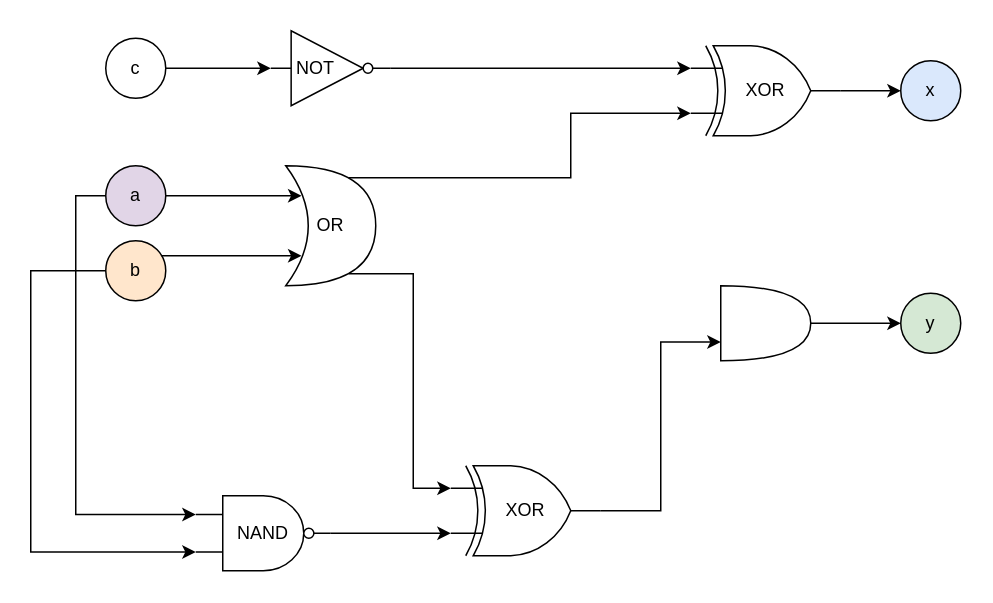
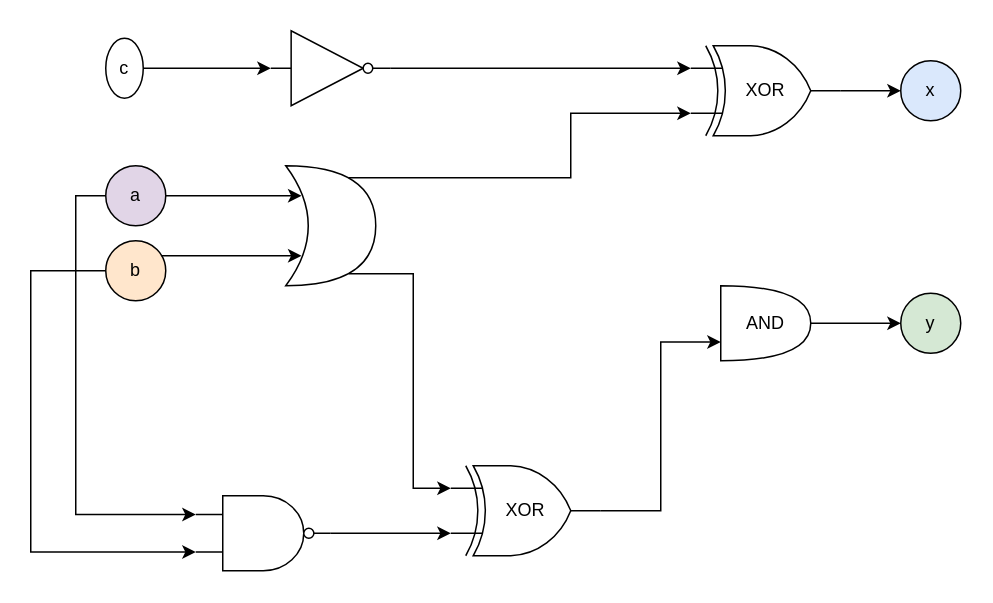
  <mxCell id="0" />
  <mxCell id="1" parent="0" />
  <mxCell id="2" value="" style="edgeStyle=orthogonalEdgeStyle;rounded=0;orthogonalLoop=1;jettySize=auto;html=1;entryX=0.175;entryY=0.25;entryDx=0;entryDy=0;entryPerimeter=0;" parent="1" source="3" target="11" edge="1"><mxGeometry relative="1" as="geometry"><mxPoint x="200" y="150" as="targetPoint" /><Array as="points"><mxPoint x="201" y="130" /></Array></mxGeometry></mxCell>
  <mxCell id="3" value="a" style="ellipse;whiteSpace=wrap;html=1;fillColor=#e1d5e7;" parent="1" vertex="1"><mxGeometry x="70" y="110" width="40" height="40" as="geometry" /></mxCell>
  <mxCell id="4" value="b" style="ellipse;whiteSpace=wrap;html=1;fillColor=#ffe6cc;" parent="1" vertex="1"><mxGeometry x="70" y="160" width="40" height="40" as="geometry" /></mxCell>
- <mxCell id="5" value="c" style="ellipse;whiteSpace=wrap;html=1;" parent="1" vertex="1"><mxGeometry x="70" y="25" width="40" height="40" as="geometry" /></mxCell>
+ <mxCell id="5" value="c" style="ellipse;whiteSpace=wrap;html=1;" parent="1" vertex="1"><mxGeometry x="70" y="25" width="25" height="40" as="geometry" /></mxCell>
  <mxCell id="6" value="x" style="ellipse;whiteSpace=wrap;html=1;fillColor=#dae8fc;" parent="1" vertex="1"><mxGeometry x="600" y="40" width="40" height="40" as="geometry" /></mxCell>
  <mxCell id="7" value="y" style="ellipse;whiteSpace=wrap;html=1;fillColor=#d5e8d4;" parent="1" vertex="1"><mxGeometry x="600" y="195" width="40" height="40" as="geometry" /></mxCell>
  <mxCell id="8" style="edgeStyle=orthogonalEdgeStyle;rounded=0;orthogonalLoop=1;jettySize=auto;html=1;exitX=0.5;exitY=1;exitDx=0;exitDy=0;" parent="1" edge="1"><mxGeometry relative="1" as="geometry"><mxPoint x="300" y="270" as="sourcePoint" /><mxPoint x="300" y="270" as="targetPoint" /></mxGeometry></mxCell>
  <mxCell id="9" style="edgeStyle=orthogonalEdgeStyle;rounded=0;orthogonalLoop=1;jettySize=auto;html=1;entryX=0.175;entryY=0.75;entryDx=0;entryDy=0;entryPerimeter=0;" parent="1" source="4" target="11" edge="1"><mxGeometry relative="1" as="geometry"><mxPoint x="200" y="160" as="targetPoint" /><Array as="points"><mxPoint x="140" y="170" /><mxPoint x="140" y="170" /></Array></mxGeometry></mxCell>
  <mxCell id="10" value="" style="verticalLabelPosition=bottom;shadow=0;dashed=0;align=center;html=1;verticalAlign=top;shape=mxgraph.electrical.logic_gates.logic_gate;operation=and;negating=1;negSize=0.15;" parent="1" vertex="1"><mxGeometry x="130" y="330" width="90" height="50" as="geometry" /></mxCell>
  <mxCell id="11" value="" style="shape=xor;whiteSpace=wrap;html=1;" vertex="1" parent="1"><mxGeometry x="190" y="110" width="60" height="80" as="geometry" /></mxCell>
  <mxCell id="12" style="edgeStyle=orthogonalEdgeStyle;rounded=0;orthogonalLoop=1;jettySize=auto;html=1;exitX=1;exitY=0.5;exitDx=0;exitDy=0;exitPerimeter=0;entryX=0;entryY=0.5;entryDx=0;entryDy=0;" edge="1" parent="1" source="13" target="6"><mxGeometry relative="1" as="geometry" /></mxCell>
  <mxCell id="13" value="" style="verticalLabelPosition=bottom;shadow=0;dashed=0;align=center;html=1;verticalAlign=top;shape=mxgraph.electrical.logic_gates.logic_gate;operation=xor;" vertex="1" parent="1"><mxGeometry x="460" y="30" width="100" height="60" as="geometry" /></mxCell>
  <mxCell id="14" value="" style="verticalLabelPosition=bottom;shadow=0;dashed=0;align=center;html=1;verticalAlign=top;shape=mxgraph.electrical.logic_gates.inverter_2" vertex="1" parent="1"><mxGeometry x="180" y="20" width="80" height="50" as="geometry" /></mxCell>
  <mxCell id="15" style="edgeStyle=orthogonalEdgeStyle;rounded=0;orthogonalLoop=1;jettySize=auto;html=1;exitX=1;exitY=0.5;exitDx=0;exitDy=0;entryX=0;entryY=0.5;entryDx=0;entryDy=0;entryPerimeter=0;" edge="1" parent="1" source="5" target="14"><mxGeometry relative="1" as="geometry" /></mxCell>
  <mxCell id="16" style="edgeStyle=orthogonalEdgeStyle;rounded=0;orthogonalLoop=1;jettySize=auto;html=1;exitX=1;exitY=0.5;exitDx=0;exitDy=0;exitPerimeter=0;entryX=0;entryY=0.25;entryDx=0;entryDy=0;entryPerimeter=0;" edge="1" parent="1" source="14" target="13"><mxGeometry relative="1" as="geometry" /></mxCell>
  <mxCell id="17" style="edgeStyle=orthogonalEdgeStyle;rounded=0;orthogonalLoop=1;jettySize=auto;html=1;exitX=0;exitY=0.5;exitDx=0;exitDy=0;entryX=0;entryY=0.25;entryDx=0;entryDy=0;entryPerimeter=0;" edge="1" parent="1" source="3" target="10"><mxGeometry relative="1" as="geometry" /></mxCell>
  <mxCell id="18" value="" style="verticalLabelPosition=bottom;shadow=0;dashed=0;align=center;html=1;verticalAlign=top;shape=mxgraph.electrical.logic_gates.logic_gate;operation=xor;" vertex="1" parent="1"><mxGeometry x="300" y="310" width="100" height="60" as="geometry" /></mxCell>
  <mxCell id="19" style="edgeStyle=orthogonalEdgeStyle;rounded=0;orthogonalLoop=1;jettySize=auto;html=1;exitX=1;exitY=0.5;exitDx=0;exitDy=0;exitPerimeter=0;entryX=0;entryY=0.5;entryDx=0;entryDy=0;" edge="1" parent="1" source="20" target="7"><mxGeometry relative="1" as="geometry" /></mxCell>
  <mxCell id="20" value="" style="shape=or;whiteSpace=wrap;html=1;" vertex="1" parent="1"><mxGeometry x="480" y="190" width="60" height="50" as="geometry" /></mxCell>
  <mxCell id="21" style="edgeStyle=orthogonalEdgeStyle;rounded=0;orthogonalLoop=1;jettySize=auto;html=1;exitX=1;exitY=0.5;exitDx=0;exitDy=0;exitPerimeter=0;entryX=0;entryY=0.75;entryDx=0;entryDy=0;entryPerimeter=0;" edge="1" parent="1" source="18" target="20"><mxGeometry relative="1" as="geometry" /></mxCell>
  <mxCell id="22" style="edgeStyle=orthogonalEdgeStyle;rounded=0;orthogonalLoop=1;jettySize=auto;html=1;exitX=0.7;exitY=0.9;exitDx=0;exitDy=0;exitPerimeter=0;entryX=0;entryY=0.25;entryDx=0;entryDy=0;entryPerimeter=0;" edge="1" parent="1" source="11" target="18"><mxGeometry relative="1" as="geometry" /></mxCell>
  <mxCell id="23" style="edgeStyle=orthogonalEdgeStyle;rounded=0;orthogonalLoop=1;jettySize=auto;html=1;exitX=0;exitY=0.5;exitDx=0;exitDy=0;entryX=0;entryY=0.75;entryDx=0;entryDy=0;entryPerimeter=0;" edge="1" parent="1" source="4" target="10"><mxGeometry relative="1" as="geometry"><Array as="points"><mxPoint y="180" x="20" /><mxPoint y="368" x="20" /></Array></mxGeometry></mxCell>
  <mxCell id="24" style="edgeStyle=orthogonalEdgeStyle;rounded=0;orthogonalLoop=1;jettySize=auto;html=1;exitX=1;exitY=0.5;exitDx=0;exitDy=0;exitPerimeter=0;entryX=0;entryY=0.75;entryDx=0;entryDy=0;entryPerimeter=0;" edge="1" parent="1" source="10" target="18"><mxGeometry relative="1" as="geometry" /></mxCell>
- <mxCell id="25" value="OR" style="text;html=1;align=center;verticalAlign=middle;whiteSpace=wrap;rounded=0;" vertex="1" parent="1"><mxGeometry x="190" y="135" width="60" height="30" as="geometry" /></mxCell>
- <mxCell id="26" value="NOT" style="text;html=1;align=center;verticalAlign=middle;whiteSpace=wrap;rounded=0;" vertex="1" parent="1"><mxGeometry x="180" y="30" width="60" height="30" as="geometry" /></mxCell>
- <mxCell id="27" value="NAND" style="text;html=1;align=center;verticalAlign=middle;whiteSpace=wrap;rounded=0;" vertex="1" parent="1"><mxGeometry x="145" y="340" width="60" height="30" as="geometry" /></mxCell>
  <mxCell id="28" value="XOR" style="text;html=1;align=center;verticalAlign=middle;whiteSpace=wrap;rounded=0;" vertex="1" parent="1"><mxGeometry x="320" y="325" width="60" height="30" as="geometry" /></mxCell>
  <mxCell id="29" value="XOR" style="text;html=1;align=center;verticalAlign=middle;whiteSpace=wrap;rounded=0;" vertex="1" parent="1"><mxGeometry x="480" y="45" width="60" height="30" as="geometry" /></mxCell>
+ <mxCell id="30" value="AND" style="text;html=1;align=center;verticalAlign=middle;whiteSpace=wrap;rounded=0;" vertex="1" parent="1"><mxGeometry x="480" y="200" width="60" height="30" as="geometry" /></mxCell>
  <mxCell id="31" style="edgeStyle=orthogonalEdgeStyle;rounded=0;orthogonalLoop=1;jettySize=auto;html=1;exitX=0.7;exitY=0.1;exitDx=0;exitDy=0;exitPerimeter=0;entryX=0;entryY=0.75;entryDx=0;entryDy=0;entryPerimeter=0;" edge="1" parent="1" source="11" target="13"><mxGeometry relative="1" as="geometry"><Array as="points"><mxPoint x="380" y="118" /><mxPoint x="380" y="75" /></Array></mxGeometry></mxCell>
